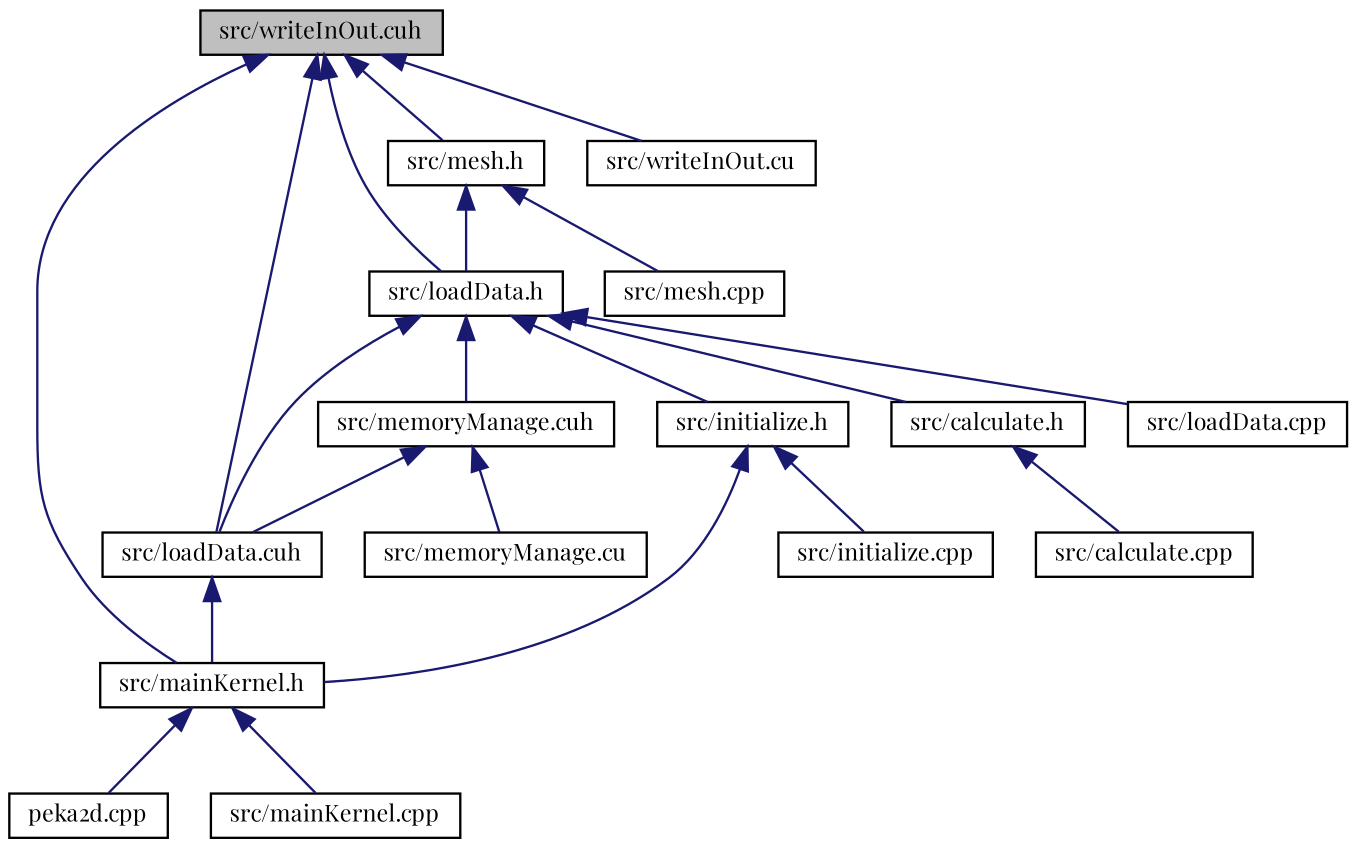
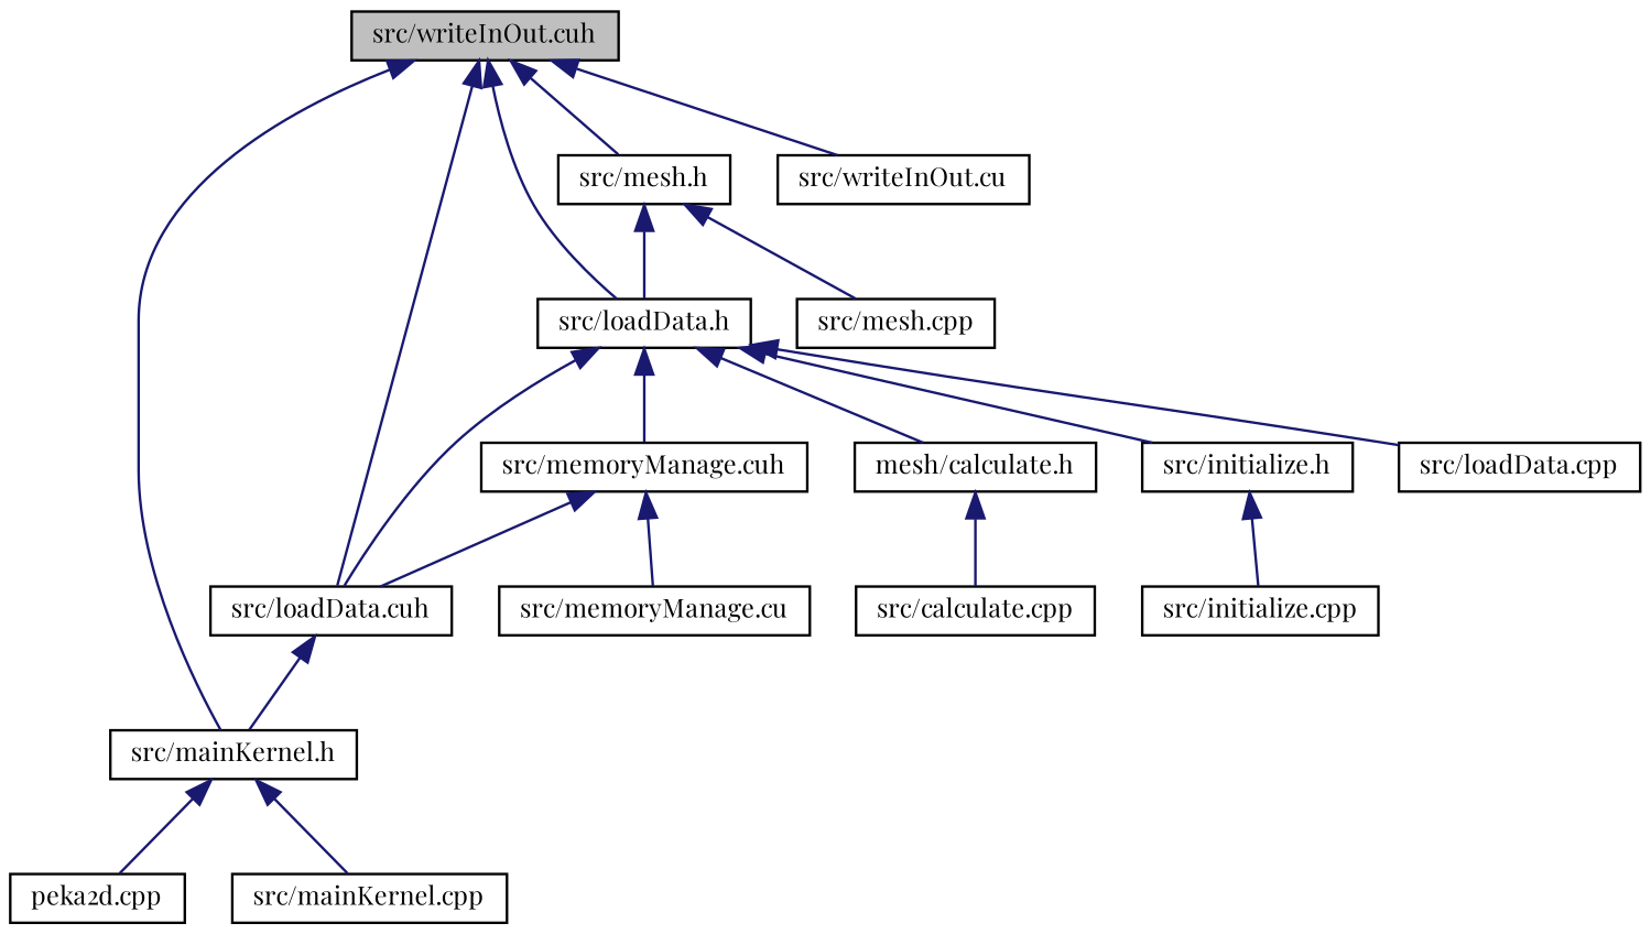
  digraph {
    fontname="Playfair Display"
    node [color=black fillcolor=white fontname="Playfair Display" fontsize=10 shape=record style=filled]
    edge [color=midnightblue dir=back fontname="Playfair Display" fontsize=10 labelfontname=Helvetica labelfontsize=10 style=solid]
    n1 [fillcolor=grey75 fontcolor=black height=0.2 label="src/writeInOut.cuh" width=0.4]
    n2 [height=0.2 label="src/loadData.cuh" width=0.4]
    n3 [height=0.2 label="src/mainKernel.h" width=0.4]
    n4 [height=0.2 label="src/loadData.h" width=0.4]
    n5 [height=0.2 label="src/mesh.h" width=0.4]
    n6 [height=0.2 label="src/writeInOut.cu" width=0.4]
    n7 [height=0.2 label="peka2d.cpp" width=0.4]
    n8 [height=0.2 label="src/mainKernel.cpp" width=0.4]
-   n9 [height=0.2 label="src/calculate.h" width=0.4]
+   n9 [height=0.2 label="mesh/calculate.h" width=0.4]
    n10 [height=0.2 label="src/initialize.h" width=0.4]
    n11 [height=0.2 label="src/loadData.cpp" width=0.4]
    n12 [height=0.2 label="src/memoryManage.cuh" width=0.4]
    n13 [height=0.2 label="src/mesh.cpp" width=0.4]
    n14 [height=0.2 label="src/calculate.cpp" width=0.4]
    n15 [height=0.2 label="src/initialize.cpp" width=0.4]
    n16 [height=0.2 label="src/memoryManage.cu" width=0.4]
    n1 -> n2
    n1 -> n3
    n1 -> n4
    n1 -> n5
    n1 -> n6
    n2 -> n3
    n3 -> n7
    n3 -> n8
    n4 -> n2
    n4 -> n9
    n4 -> n10
    n4 -> n11
    n4 -> n12
    n5 -> n4
    n5 -> n13
    n9 -> n14
-   n10 -> n3
    n10 -> n15
    n12 -> n2
    n12 -> n16
  }
